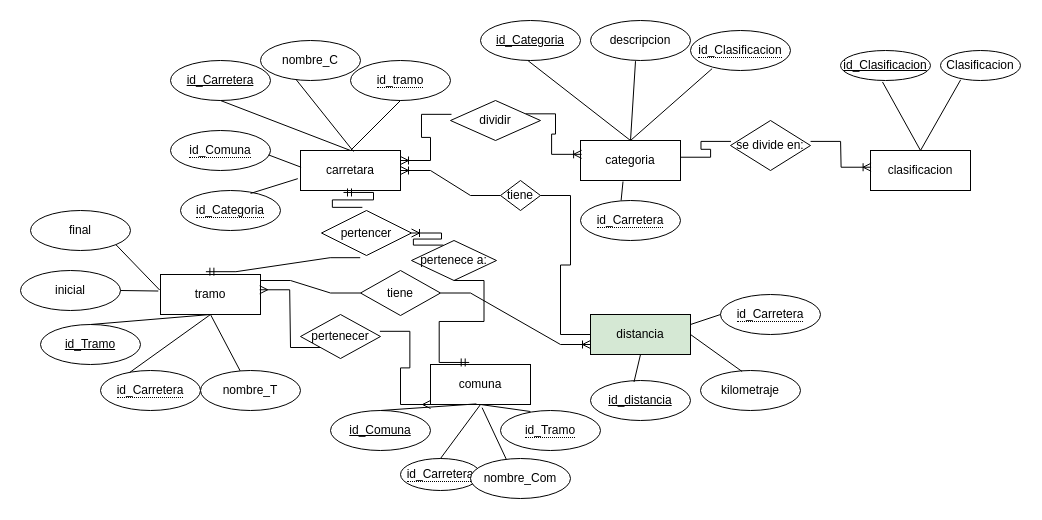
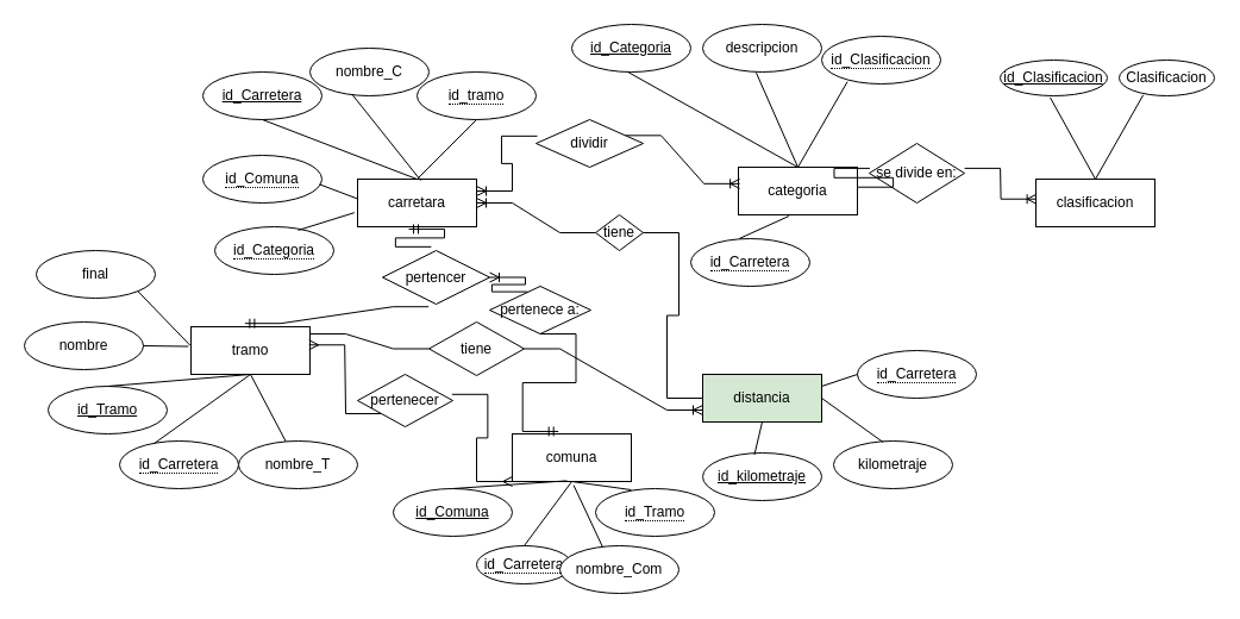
  <mxCell id="0" />
  <mxCell id="1" parent="0" />
  <mxCell id="2" value="" style="endArrow=none;html=1;rounded=0;entryX=0.359;entryY=0.025;entryDx=0;entryDy=0;exitX=0.516;exitY=1.08;exitDx=0;exitDy=0;exitPerimeter=0;entryPerimeter=0;" edge="1" parent="1" source="26" target="40"><mxGeometry width="50" height="50" relative="1" as="geometry"><mxPoint x="660" y="330" as="sourcePoint" /><mxPoint x="710" y="280" as="targetPoint" /></mxGeometry></mxCell>
  <mxCell id="3" value="" style="edgeStyle=entityRelationEdgeStyle;fontSize=12;html=1;endArrow=ERoneToMany;startArrow=none;rounded=0;exitX=0.375;exitY=0.115;exitDx=0;exitDy=0;exitPerimeter=0;" edge="1" parent="1" source="29" target="18"><mxGeometry width="100" height="100" relative="1" as="geometry"><mxPoint x="450" y="320" as="sourcePoint" /><mxPoint x="550" y="220" as="targetPoint" /></mxGeometry></mxCell>
  <mxCell id="4" value="carretara" style="whiteSpace=wrap;html=1;align=center;" vertex="1" parent="1"><mxGeometry x="300" y="150" width="100" height="40" as="geometry" /></mxCell>
  <mxCell id="5" value="id_Carretera" style="ellipse;whiteSpace=wrap;html=1;align=center;fontStyle=4;" vertex="1" parent="1"><mxGeometry x="170" y="60" width="100" height="40" as="geometry" /></mxCell>
  <mxCell id="6" value="" style="endArrow=none;html=1;rounded=0;exitX=0.5;exitY=0;exitDx=0;exitDy=0;entryX=0.5;entryY=1;entryDx=0;entryDy=0;" edge="1" parent="1" source="4" target="5"><mxGeometry width="50" height="50" relative="1" as="geometry"><mxPoint x="310" y="170" as="sourcePoint" /><mxPoint x="360" y="120" as="targetPoint" /></mxGeometry></mxCell>
  <mxCell id="7" value="nombre_C" style="ellipse;whiteSpace=wrap;html=1;align=center;" vertex="1" parent="1"><mxGeometry x="260" y="40" width="100" height="40" as="geometry" /></mxCell>
  <mxCell id="8" value="" style="endArrow=none;html=1;rounded=0;exitX=0.53;exitY=0.025;exitDx=0;exitDy=0;exitPerimeter=0;entryX=0.353;entryY=0.967;entryDx=0;entryDy=0;entryPerimeter=0;" edge="1" parent="1" source="4" target="7"><mxGeometry width="50" height="50" relative="1" as="geometry"><mxPoint x="380" y="170" as="sourcePoint" /><mxPoint x="430" y="120" as="targetPoint" /></mxGeometry></mxCell>
- <mxCell id="9" value="categoria" style="whiteSpace=wrap;html=1;align=center;" vertex="1" parent="1"><mxGeometry x="580" y="140" width="100" height="40" as="geometry" /></mxCell>
+ <mxCell id="9" value="categoria" style="whiteSpace=wrap;html=1;align=center;" vertex="1" parent="1"><mxGeometry x="620" y="140" width="100" height="40" as="geometry" /></mxCell>
  <mxCell id="10" value="id_Categoria" style="ellipse;whiteSpace=wrap;html=1;align=center;fontStyle=4;" vertex="1" parent="1"><mxGeometry x="480" y="20" width="100" height="40" as="geometry" /></mxCell>
  <mxCell id="11" value="" style="endArrow=none;html=1;rounded=0;exitX=0.5;exitY=0;exitDx=0;exitDy=0;entryX=0.477;entryY=1.008;entryDx=0;entryDy=0;entryPerimeter=0;" edge="1" parent="1" source="9" target="10"><mxGeometry width="50" height="50" relative="1" as="geometry"><mxPoint x="530" y="170" as="sourcePoint" /><mxPoint x="580" y="120" as="targetPoint" /></mxGeometry></mxCell>
  <mxCell id="12" value="descripcion" style="ellipse;whiteSpace=wrap;html=1;align=center;" vertex="1" parent="1"><mxGeometry x="590" y="20" width="100" height="40" as="geometry" /></mxCell>
  <mxCell id="13" value="" style="endArrow=none;html=1;rounded=0;entryX=0.45;entryY=1.017;entryDx=0;entryDy=0;entryPerimeter=0;exitX=0.5;exitY=0;exitDx=0;exitDy=0;" edge="1" parent="1" source="9" target="12"><mxGeometry width="50" height="50" relative="1" as="geometry"><mxPoint x="570" y="129.289" as="sourcePoint" /><mxPoint x="570" y="79.289" as="targetPoint" /></mxGeometry></mxCell>
  <mxCell id="14" value="tramo" style="whiteSpace=wrap;html=1;align=center;" vertex="1" parent="1"><mxGeometry x="160" y="274" width="100" height="40" as="geometry" /></mxCell>
  <mxCell id="15" value="id_Tramo" style="ellipse;whiteSpace=wrap;html=1;align=center;fontStyle=4;" vertex="1" parent="1"><mxGeometry x="40" y="324" width="100" height="40" as="geometry" /></mxCell>
  <mxCell id="16" value="" style="endArrow=none;html=1;rounded=0;exitX=0.5;exitY=0;exitDx=0;exitDy=0;entryX=0.5;entryY=1;entryDx=0;entryDy=0;" edge="1" parent="1" source="15" target="14"><mxGeometry width="50" height="50" relative="1" as="geometry"><mxPoint x="320" y="320" as="sourcePoint" /><mxPoint x="340" y="290" as="targetPoint" /></mxGeometry></mxCell>
  <mxCell id="17" value="" style="edgeStyle=entityRelationEdgeStyle;fontSize=12;html=1;endArrow=ERmandOne;startArrow=none;rounded=0;entryX=0.43;entryY=1.049;entryDx=0;entryDy=0;entryPerimeter=0;exitX=0.454;exitY=-0.07;exitDx=0;exitDy=0;exitPerimeter=0;" edge="1" parent="1" source="18" target="4"><mxGeometry width="100" height="100" relative="1" as="geometry"><mxPoint x="310" y="290" as="sourcePoint" /><mxPoint x="410" y="190" as="targetPoint" /></mxGeometry></mxCell>
  <mxCell id="18" value="pertencer" style="shape=rhombus;perimeter=rhombusPerimeter;whiteSpace=wrap;html=1;align=center;" vertex="1" parent="1"><mxGeometry x="321" y="210" width="90" height="45" as="geometry" /></mxCell>
  <mxCell id="19" value="" style="edgeStyle=entityRelationEdgeStyle;fontSize=12;html=1;endArrow=none;startArrow=ERmandOne;rounded=0;entryX=0.43;entryY=1.049;entryDx=0;entryDy=0;entryPerimeter=0;exitX=0.454;exitY=-0.07;exitDx=0;exitDy=0;exitPerimeter=0;" edge="1" parent="1" source="14" target="18"><mxGeometry width="100" height="100" relative="1" as="geometry"><mxPoint x="345.4" y="277.2" as="sourcePoint" /><mxPoint x="343" y="191.96" as="targetPoint" /></mxGeometry></mxCell>
  <mxCell id="20" value="&lt;span style=&quot;border-bottom: 1px dotted&quot;&gt;id_Carretera&lt;/span&gt;" style="ellipse;whiteSpace=wrap;html=1;align=center;" vertex="1" parent="1"><mxGeometry x="100" y="370" width="100" height="40" as="geometry" /></mxCell>
  <mxCell id="21" value="&lt;span style=&quot;border-bottom: 1px dotted&quot;&gt;id_tramo&lt;/span&gt;" style="ellipse;whiteSpace=wrap;html=1;align=center;" vertex="1" parent="1"><mxGeometry x="350" y="60" width="100" height="40" as="geometry" /></mxCell>
  <mxCell id="22" value="" style="endArrow=none;html=1;rounded=0;entryX=0.5;entryY=1;entryDx=0;entryDy=0;exitX=0.5;exitY=0;exitDx=0;exitDy=0;" edge="1" parent="1" source="4" target="21"><mxGeometry width="50" height="50" relative="1" as="geometry"><mxPoint x="350" y="160" as="sourcePoint" /><mxPoint x="400" y="110" as="targetPoint" /></mxGeometry></mxCell>
  <mxCell id="23" value="" style="endArrow=none;html=1;rounded=0;entryX=0.5;entryY=1;entryDx=0;entryDy=0;exitX=0.292;exitY=0.049;exitDx=0;exitDy=0;exitPerimeter=0;" edge="1" parent="1" source="20" target="14"><mxGeometry width="50" height="50" relative="1" as="geometry"><mxPoint x="330" y="370" as="sourcePoint" /><mxPoint x="380" y="320" as="targetPoint" /></mxGeometry></mxCell>
  <mxCell id="24" value="nombre_T" style="ellipse;whiteSpace=wrap;html=1;align=center;" vertex="1" parent="1"><mxGeometry x="200" y="370" width="100" height="40" as="geometry" /></mxCell>
  <mxCell id="25" value="" style="endArrow=none;html=1;rounded=0;entryX=0.5;entryY=1;entryDx=0;entryDy=0;" edge="1" parent="1" source="24" target="14"><mxGeometry width="50" height="50" relative="1" as="geometry"><mxPoint x="350" y="360" as="sourcePoint" /><mxPoint x="400" y="310" as="targetPoint" /></mxGeometry></mxCell>
  <mxCell id="26" value="comuna" style="whiteSpace=wrap;html=1;align=center;" vertex="1" parent="1"><mxGeometry x="430" y="364" width="100" height="40" as="geometry" /></mxCell>
  <mxCell id="27" value="id_Comuna" style="ellipse;whiteSpace=wrap;html=1;align=center;fontStyle=4;" vertex="1" parent="1"><mxGeometry x="330" y="410" width="100" height="40" as="geometry" /></mxCell>
  <mxCell id="28" value="" style="endArrow=none;html=1;rounded=0;exitX=0.5;exitY=0;exitDx=0;exitDy=0;entryX=0.459;entryY=0.985;entryDx=0;entryDy=0;entryPerimeter=0;" edge="1" parent="1" source="27" target="26"><mxGeometry width="50" height="50" relative="1" as="geometry"><mxPoint x="540" y="370" as="sourcePoint" /><mxPoint x="590" y="320" as="targetPoint" /></mxGeometry></mxCell>
  <mxCell id="29" value="pertenece a:" style="shape=rhombus;perimeter=rhombusPerimeter;whiteSpace=wrap;html=1;align=center;" vertex="1" parent="1"><mxGeometry x="411" y="240" width="85" height="40" as="geometry" /></mxCell>
  <mxCell id="30" value="" style="edgeStyle=entityRelationEdgeStyle;fontSize=12;html=1;endArrow=none;startArrow=ERmandOne;rounded=0;exitX=0.387;exitY=-0.051;exitDx=0;exitDy=0;exitPerimeter=0;entryX=0.5;entryY=1;entryDx=0;entryDy=0;" edge="1" parent="1" source="26" target="29"><mxGeometry width="100" height="100" relative="1" as="geometry"><mxPoint x="530" y="300" as="sourcePoint" /><mxPoint x="472" y="250" as="targetPoint" /></mxGeometry></mxCell>
  <mxCell id="31" value="&lt;span style=&quot;border-bottom: 1px dotted&quot;&gt;id_Carretera&lt;/span&gt;" style="ellipse;whiteSpace=wrap;html=1;align=center;" vertex="1" parent="1"><mxGeometry x="400" y="458" width="80" height="32" as="geometry" /></mxCell>
  <mxCell id="32" value="" style="endArrow=none;html=1;rounded=0;exitX=0.5;exitY=0;exitDx=0;exitDy=0;entryX=0.5;entryY=1;entryDx=0;entryDy=0;" edge="1" parent="1" source="31" target="26"><mxGeometry width="50" height="50" relative="1" as="geometry"><mxPoint x="550" y="370" as="sourcePoint" /><mxPoint x="600" y="320" as="targetPoint" /></mxGeometry></mxCell>
  <mxCell id="33" value="&lt;span style=&quot;border-bottom: 1px dotted&quot;&gt;id_Comuna&lt;/span&gt;" style="ellipse;whiteSpace=wrap;html=1;align=center;" vertex="1" parent="1"><mxGeometry x="170" y="130" width="100" height="40" as="geometry" /></mxCell>
  <mxCell id="34" value="" style="endArrow=none;html=1;rounded=0;entryX=0.006;entryY=0.418;entryDx=0;entryDy=0;entryPerimeter=0;exitX=0.978;exitY=0.608;exitDx=0;exitDy=0;exitPerimeter=0;" edge="1" parent="1" source="33" target="4"><mxGeometry width="50" height="50" relative="1" as="geometry"><mxPoint x="260" y="190" as="sourcePoint" /><mxPoint x="310" y="140" as="targetPoint" /></mxGeometry></mxCell>
  <mxCell id="35" value="" style="edgeStyle=entityRelationEdgeStyle;fontSize=12;html=1;endArrow=ERmany;startArrow=none;rounded=0;exitX=0.992;exitY=0.382;exitDx=0;exitDy=0;exitPerimeter=0;entryX=0;entryY=1;entryDx=0;entryDy=0;" edge="1" parent="1" source="36" target="26"><mxGeometry width="100" height="100" relative="1" as="geometry"><mxPoint x="390" y="390" as="sourcePoint" /><mxPoint x="530" y="310" as="targetPoint" /></mxGeometry></mxCell>
  <mxCell id="36" value="pertenecer" style="shape=rhombus;perimeter=rhombusPerimeter;whiteSpace=wrap;html=1;align=center;" vertex="1" parent="1"><mxGeometry x="300" y="314" width="80" height="44" as="geometry" /></mxCell>
  <mxCell id="37" value="" style="edgeStyle=entityRelationEdgeStyle;fontSize=12;html=1;endArrow=none;startArrow=ERmany;rounded=0;exitX=0.992;exitY=0.382;exitDx=0;exitDy=0;exitPerimeter=0;entryX=0;entryY=1;entryDx=0;entryDy=0;" edge="1" parent="1" source="14" target="36"><mxGeometry width="100" height="100" relative="1" as="geometry"><mxPoint x="399.2" y="295.28" as="sourcePoint" /><mxPoint x="530" y="320" as="targetPoint" /></mxGeometry></mxCell>
  <mxCell id="38" value="&lt;span style=&quot;border-bottom: 1px dotted&quot;&gt;id_Tramo&lt;/span&gt;" style="ellipse;whiteSpace=wrap;html=1;align=center;" vertex="1" parent="1"><mxGeometry x="500" y="410" width="100" height="40" as="geometry" /></mxCell>
  <mxCell id="39" value="" style="endArrow=none;html=1;rounded=0;exitX=0.299;exitY=0.025;exitDx=0;exitDy=0;exitPerimeter=0;entryX=0.5;entryY=1;entryDx=0;entryDy=0;" edge="1" parent="1" source="38" target="26"><mxGeometry width="50" height="50" relative="1" as="geometry"><mxPoint x="630" y="360" as="sourcePoint" /><mxPoint x="490" y="360" as="targetPoint" /></mxGeometry></mxCell>
  <mxCell id="40" value="nombre_Com" style="ellipse;whiteSpace=wrap;html=1;align=center;" vertex="1" parent="1"><mxGeometry x="470" y="458" width="100" height="40" as="geometry" /></mxCell>
  <mxCell id="41" value="clasificacion" style="whiteSpace=wrap;html=1;align=center;" vertex="1" parent="1"><mxGeometry x="870" y="150" width="100" height="40" as="geometry" /></mxCell>
  <mxCell id="42" value="" style="edgeStyle=entityRelationEdgeStyle;fontSize=12;html=1;endArrow=ERoneToMany;rounded=0;exitX=1.001;exitY=0.418;exitDx=0;exitDy=0;exitPerimeter=0;entryX=0.006;entryY=0.418;entryDx=0;entryDy=0;entryPerimeter=0;startArrow=none;" edge="1" parent="1" source="43" target="41"><mxGeometry width="100" height="100" relative="1" as="geometry"><mxPoint x="790" y="250" as="sourcePoint" /><mxPoint x="890" y="150" as="targetPoint" /></mxGeometry></mxCell>
  <mxCell id="43" value="se divide en:" style="shape=rhombus;perimeter=rhombusPerimeter;whiteSpace=wrap;html=1;align=center;" vertex="1" parent="1"><mxGeometry x="730" y="120" width="80" height="50" as="geometry" /></mxCell>
  <mxCell id="44" value="" style="edgeStyle=entityRelationEdgeStyle;fontSize=12;html=1;endArrow=none;rounded=0;exitX=1.001;exitY=0.418;exitDx=0;exitDy=0;exitPerimeter=0;entryX=0.006;entryY=0.418;entryDx=0;entryDy=0;entryPerimeter=0;" edge="1" parent="1" source="9" target="43"><mxGeometry width="100" height="100" relative="1" as="geometry"><mxPoint x="680.1" y="156.72" as="sourcePoint" /><mxPoint x="800.6" y="156.72" as="targetPoint" /></mxGeometry></mxCell>
  <mxCell id="45" value="id_Clasificacion" style="ellipse;whiteSpace=wrap;html=1;align=center;fontStyle=4;" vertex="1" parent="1"><mxGeometry x="840" y="50" width="90" height="30" as="geometry" /></mxCell>
  <mxCell id="46" value="" style="endArrow=none;html=1;rounded=0;exitX=0.5;exitY=0;exitDx=0;exitDy=0;entryX=0.467;entryY=1.049;entryDx=0;entryDy=0;entryPerimeter=0;" edge="1" parent="1" source="41" target="45"><mxGeometry width="50" height="50" relative="1" as="geometry"><mxPoint x="860" y="140" as="sourcePoint" /><mxPoint x="910" y="90" as="targetPoint" /></mxGeometry></mxCell>
  <mxCell id="47" value="&lt;span style=&quot;border-bottom: 1px dotted&quot;&gt;id_Clasificacion&lt;/span&gt;" style="ellipse;whiteSpace=wrap;html=1;align=center;" vertex="1" parent="1"><mxGeometry x="690" y="30" width="100" height="40" as="geometry" /></mxCell>
  <mxCell id="48" value="" style="endArrow=none;html=1;rounded=0;entryX=0.216;entryY=0.954;entryDx=0;entryDy=0;entryPerimeter=0;exitX=0.5;exitY=0;exitDx=0;exitDy=0;" edge="1" parent="1" source="9" target="47"><mxGeometry width="50" height="50" relative="1" as="geometry"><mxPoint x="620" y="160" as="sourcePoint" /><mxPoint x="670" y="110" as="targetPoint" /></mxGeometry></mxCell>
  <mxCell id="49" value="Clasificacion" style="ellipse;whiteSpace=wrap;html=1;align=center;" vertex="1" parent="1"><mxGeometry x="940" y="50" width="80" height="30" as="geometry" /></mxCell>
  <mxCell id="50" value="" style="endArrow=none;html=1;rounded=0;entryX=0.252;entryY=0.977;entryDx=0;entryDy=0;entryPerimeter=0;exitX=0.5;exitY=0;exitDx=0;exitDy=0;" edge="1" parent="1" source="41" target="49"><mxGeometry width="50" height="50" relative="1" as="geometry"><mxPoint x="920" y="160" as="sourcePoint" /><mxPoint x="970" y="110" as="targetPoint" /></mxGeometry></mxCell>
  <mxCell id="51" value="" style="edgeStyle=entityRelationEdgeStyle;fontSize=12;html=1;endArrow=ERoneToMany;startArrow=none;rounded=0;exitX=1;exitY=0.25;exitDx=0;exitDy=0;entryX=0.011;entryY=0.346;entryDx=0;entryDy=0;entryPerimeter=0;" edge="1" parent="1" source="52" target="9"><mxGeometry width="100" height="100" relative="1" as="geometry"><mxPoint x="460" y="230" as="sourcePoint" /><mxPoint x="560" y="130" as="targetPoint" /></mxGeometry></mxCell>
  <mxCell id="52" value="dividir" style="shape=rhombus;perimeter=rhombusPerimeter;whiteSpace=wrap;html=1;align=center;" vertex="1" parent="1"><mxGeometry x="450" y="100" width="90" height="40" as="geometry" /></mxCell>
  <mxCell id="53" value="" style="edgeStyle=entityRelationEdgeStyle;fontSize=12;html=1;endArrow=none;startArrow=ERoneToMany;rounded=0;exitX=1;exitY=0.25;exitDx=0;exitDy=0;entryX=0.011;entryY=0.346;entryDx=0;entryDy=0;entryPerimeter=0;" edge="1" parent="1" source="4" target="52"><mxGeometry width="100" height="100" relative="1" as="geometry"><mxPoint x="400" y="160" as="sourcePoint" /><mxPoint x="581.1" y="153.84" as="targetPoint" /></mxGeometry></mxCell>
  <mxCell id="54" value="&lt;span style=&quot;border-bottom: 1px dotted&quot;&gt;id_Categoria&lt;/span&gt;" style="ellipse;whiteSpace=wrap;html=1;align=center;" vertex="1" parent="1"><mxGeometry x="180" y="190" width="100" height="40" as="geometry" /></mxCell>
  <mxCell id="55" value="" style="endArrow=none;html=1;rounded=0;entryX=-0.027;entryY=0.704;entryDx=0;entryDy=0;entryPerimeter=0;exitX=0.701;exitY=0.073;exitDx=0;exitDy=0;exitPerimeter=0;" edge="1" parent="1" source="54" target="4"><mxGeometry width="50" height="50" relative="1" as="geometry"><mxPoint x="230" y="220" as="sourcePoint" /><mxPoint x="280" y="170" as="targetPoint" /></mxGeometry></mxCell>
  <mxCell id="56" value="&lt;span style=&quot;border-bottom: 1px dotted&quot;&gt;id_Carretera&lt;/span&gt;" style="ellipse;whiteSpace=wrap;html=1;align=center;" vertex="1" parent="1"><mxGeometry x="580" y="200" width="100" height="40" as="geometry" /></mxCell>
  <mxCell id="57" value="" style="endArrow=none;html=1;rounded=0;exitX=0.406;exitY=0.001;exitDx=0;exitDy=0;exitPerimeter=0;entryX=0.425;entryY=1.025;entryDx=0;entryDy=0;entryPerimeter=0;" edge="1" parent="1" source="56" target="9"><mxGeometry width="50" height="50" relative="1" as="geometry"><mxPoint x="610" y="220" as="sourcePoint" /><mxPoint x="660" y="170" as="targetPoint" /></mxGeometry></mxCell>
  <mxCell id="58" value="distancia" style="whiteSpace=wrap;html=1;align=center;fillColor=#d5e8d4;" vertex="1" parent="1"><mxGeometry x="590" y="314" width="100" height="40" as="geometry" /></mxCell>
- <mxCell id="59" value="id_distancia" style="ellipse;whiteSpace=wrap;html=1;align=center;fontStyle=4;" vertex="1" parent="1"><mxGeometry x="590" y="380" width="100" height="40" as="geometry" /></mxCell>
+ <mxCell id="59" value="id_kilometraje" style="ellipse;whiteSpace=wrap;html=1;align=center;fontStyle=4;" vertex="1" parent="1"><mxGeometry x="590" y="380" width="100" height="40" as="geometry" /></mxCell>
  <mxCell id="60" value="" style="endArrow=none;html=1;rounded=0;exitX=0.435;exitY=0.037;exitDx=0;exitDy=0;exitPerimeter=0;entryX=0.5;entryY=1;entryDx=0;entryDy=0;" edge="1" parent="1" source="59" target="58"><mxGeometry width="50" height="50" relative="1" as="geometry"><mxPoint x="620" y="400" as="sourcePoint" /><mxPoint x="670" y="350" as="targetPoint" /></mxGeometry></mxCell>
  <mxCell id="61" value="kilometraje" style="ellipse;whiteSpace=wrap;html=1;align=center;" vertex="1" parent="1"><mxGeometry x="700" y="370" width="100" height="40" as="geometry" /></mxCell>
  <mxCell id="62" value="" style="endArrow=none;html=1;rounded=0;exitX=0.416;exitY=0.025;exitDx=0;exitDy=0;exitPerimeter=0;entryX=1;entryY=0.5;entryDx=0;entryDy=0;" edge="1" parent="1" source="61" target="58"><mxGeometry width="50" height="50" relative="1" as="geometry"><mxPoint x="680" y="400" as="sourcePoint" /><mxPoint x="730" y="350" as="targetPoint" /></mxGeometry></mxCell>
  <mxCell id="63" value="" style="edgeStyle=entityRelationEdgeStyle;fontSize=12;html=1;endArrow=ERoneToMany;rounded=0;entryX=1;entryY=0.5;entryDx=0;entryDy=0;startArrow=none;" edge="1" parent="1" source="64" target="4"><mxGeometry width="100" height="100" relative="1" as="geometry"><mxPoint x="550" y="370" as="sourcePoint" /><mxPoint x="650" y="270" as="targetPoint" /></mxGeometry></mxCell>
  <mxCell id="64" value="tiene" style="shape=rhombus;perimeter=rhombusPerimeter;whiteSpace=wrap;html=1;align=center;" vertex="1" parent="1"><mxGeometry x="500" y="180" width="40" height="30" as="geometry" /></mxCell>
  <mxCell id="65" value="" style="edgeStyle=entityRelationEdgeStyle;fontSize=12;html=1;endArrow=none;rounded=0;entryX=1;entryY=0.5;entryDx=0;entryDy=0;" edge="1" parent="1" source="58" target="64"><mxGeometry width="100" height="100" relative="1" as="geometry"><mxPoint x="590" y="334" as="sourcePoint" /><mxPoint x="400" y="170" as="targetPoint" /></mxGeometry></mxCell>
  <mxCell id="66" value="&lt;span style=&quot;border-bottom: 1px dotted&quot;&gt;id_Carretera&lt;/span&gt;" style="ellipse;whiteSpace=wrap;html=1;align=center;" vertex="1" parent="1"><mxGeometry x="720" y="294" width="100" height="40" as="geometry" /></mxCell>
  <mxCell id="67" value="" style="endArrow=none;html=1;rounded=0;entryX=0;entryY=0.5;entryDx=0;entryDy=0;exitX=1;exitY=0.25;exitDx=0;exitDy=0;" edge="1" parent="1" source="58" target="66"><mxGeometry width="50" height="50" relative="1" as="geometry"><mxPoint x="680" y="350" as="sourcePoint" /><mxPoint x="730" y="300" as="targetPoint" /></mxGeometry></mxCell>
  <mxCell id="68" value="" style="edgeStyle=entityRelationEdgeStyle;fontSize=12;html=1;endArrow=ERoneToMany;rounded=0;entryX=0;entryY=0.75;entryDx=0;entryDy=0;startArrow=none;" edge="1" parent="1" source="69" target="58"><mxGeometry width="100" height="100" relative="1" as="geometry"><mxPoint x="260" y="280" as="sourcePoint" /><mxPoint x="360" y="270" as="targetPoint" /></mxGeometry></mxCell>
  <mxCell id="69" value="tiene" style="shape=rhombus;perimeter=rhombusPerimeter;whiteSpace=wrap;html=1;align=center;" vertex="1" parent="1"><mxGeometry x="360" y="270" width="80" height="45" as="geometry" /></mxCell>
  <mxCell id="70" value="" style="edgeStyle=entityRelationEdgeStyle;fontSize=12;html=1;endArrow=none;rounded=0;entryX=0;entryY=0.5;entryDx=0;entryDy=0;" edge="1" parent="1" target="69"><mxGeometry width="100" height="100" relative="1" as="geometry"><mxPoint x="260" y="280" as="sourcePoint" /><mxPoint x="590" y="344" as="targetPoint" /></mxGeometry></mxCell>
- <mxCell id="71" value="inicial" style="ellipse;whiteSpace=wrap;html=1;align=center;" vertex="1" parent="1"><mxGeometry x="20" y="270" width="100" height="40" as="geometry" /></mxCell>
+ <mxCell id="71" value="nombre" style="ellipse;whiteSpace=wrap;html=1;align=center;" vertex="1" parent="1"><mxGeometry x="20" y="270" width="100" height="40" as="geometry" /></mxCell>
  <mxCell id="72" value="" style="endArrow=none;html=1;rounded=0;entryX=-0.022;entryY=0.413;entryDx=0;entryDy=0;entryPerimeter=0;exitX=1;exitY=0.5;exitDx=0;exitDy=0;" edge="1" parent="1" source="71" target="14"><mxGeometry width="50" height="50" relative="1" as="geometry"><mxPoint x="110" y="320" as="sourcePoint" /><mxPoint x="160" y="270" as="targetPoint" /></mxGeometry></mxCell>
  <mxCell id="73" value="final" style="ellipse;whiteSpace=wrap;html=1;align=center;" vertex="1" parent="1"><mxGeometry x="30" y="210" width="100" height="40" as="geometry" /></mxCell>
  <mxCell id="74" value="" style="endArrow=none;html=1;rounded=0;entryX=-0.008;entryY=0.389;entryDx=0;entryDy=0;entryPerimeter=0;exitX=1;exitY=1;exitDx=0;exitDy=0;" edge="1" parent="1" source="73" target="14"><mxGeometry width="50" height="50" relative="1" as="geometry"><mxPoint x="90" y="280" as="sourcePoint" /><mxPoint x="140" y="230" as="targetPoint" /></mxGeometry></mxCell>
